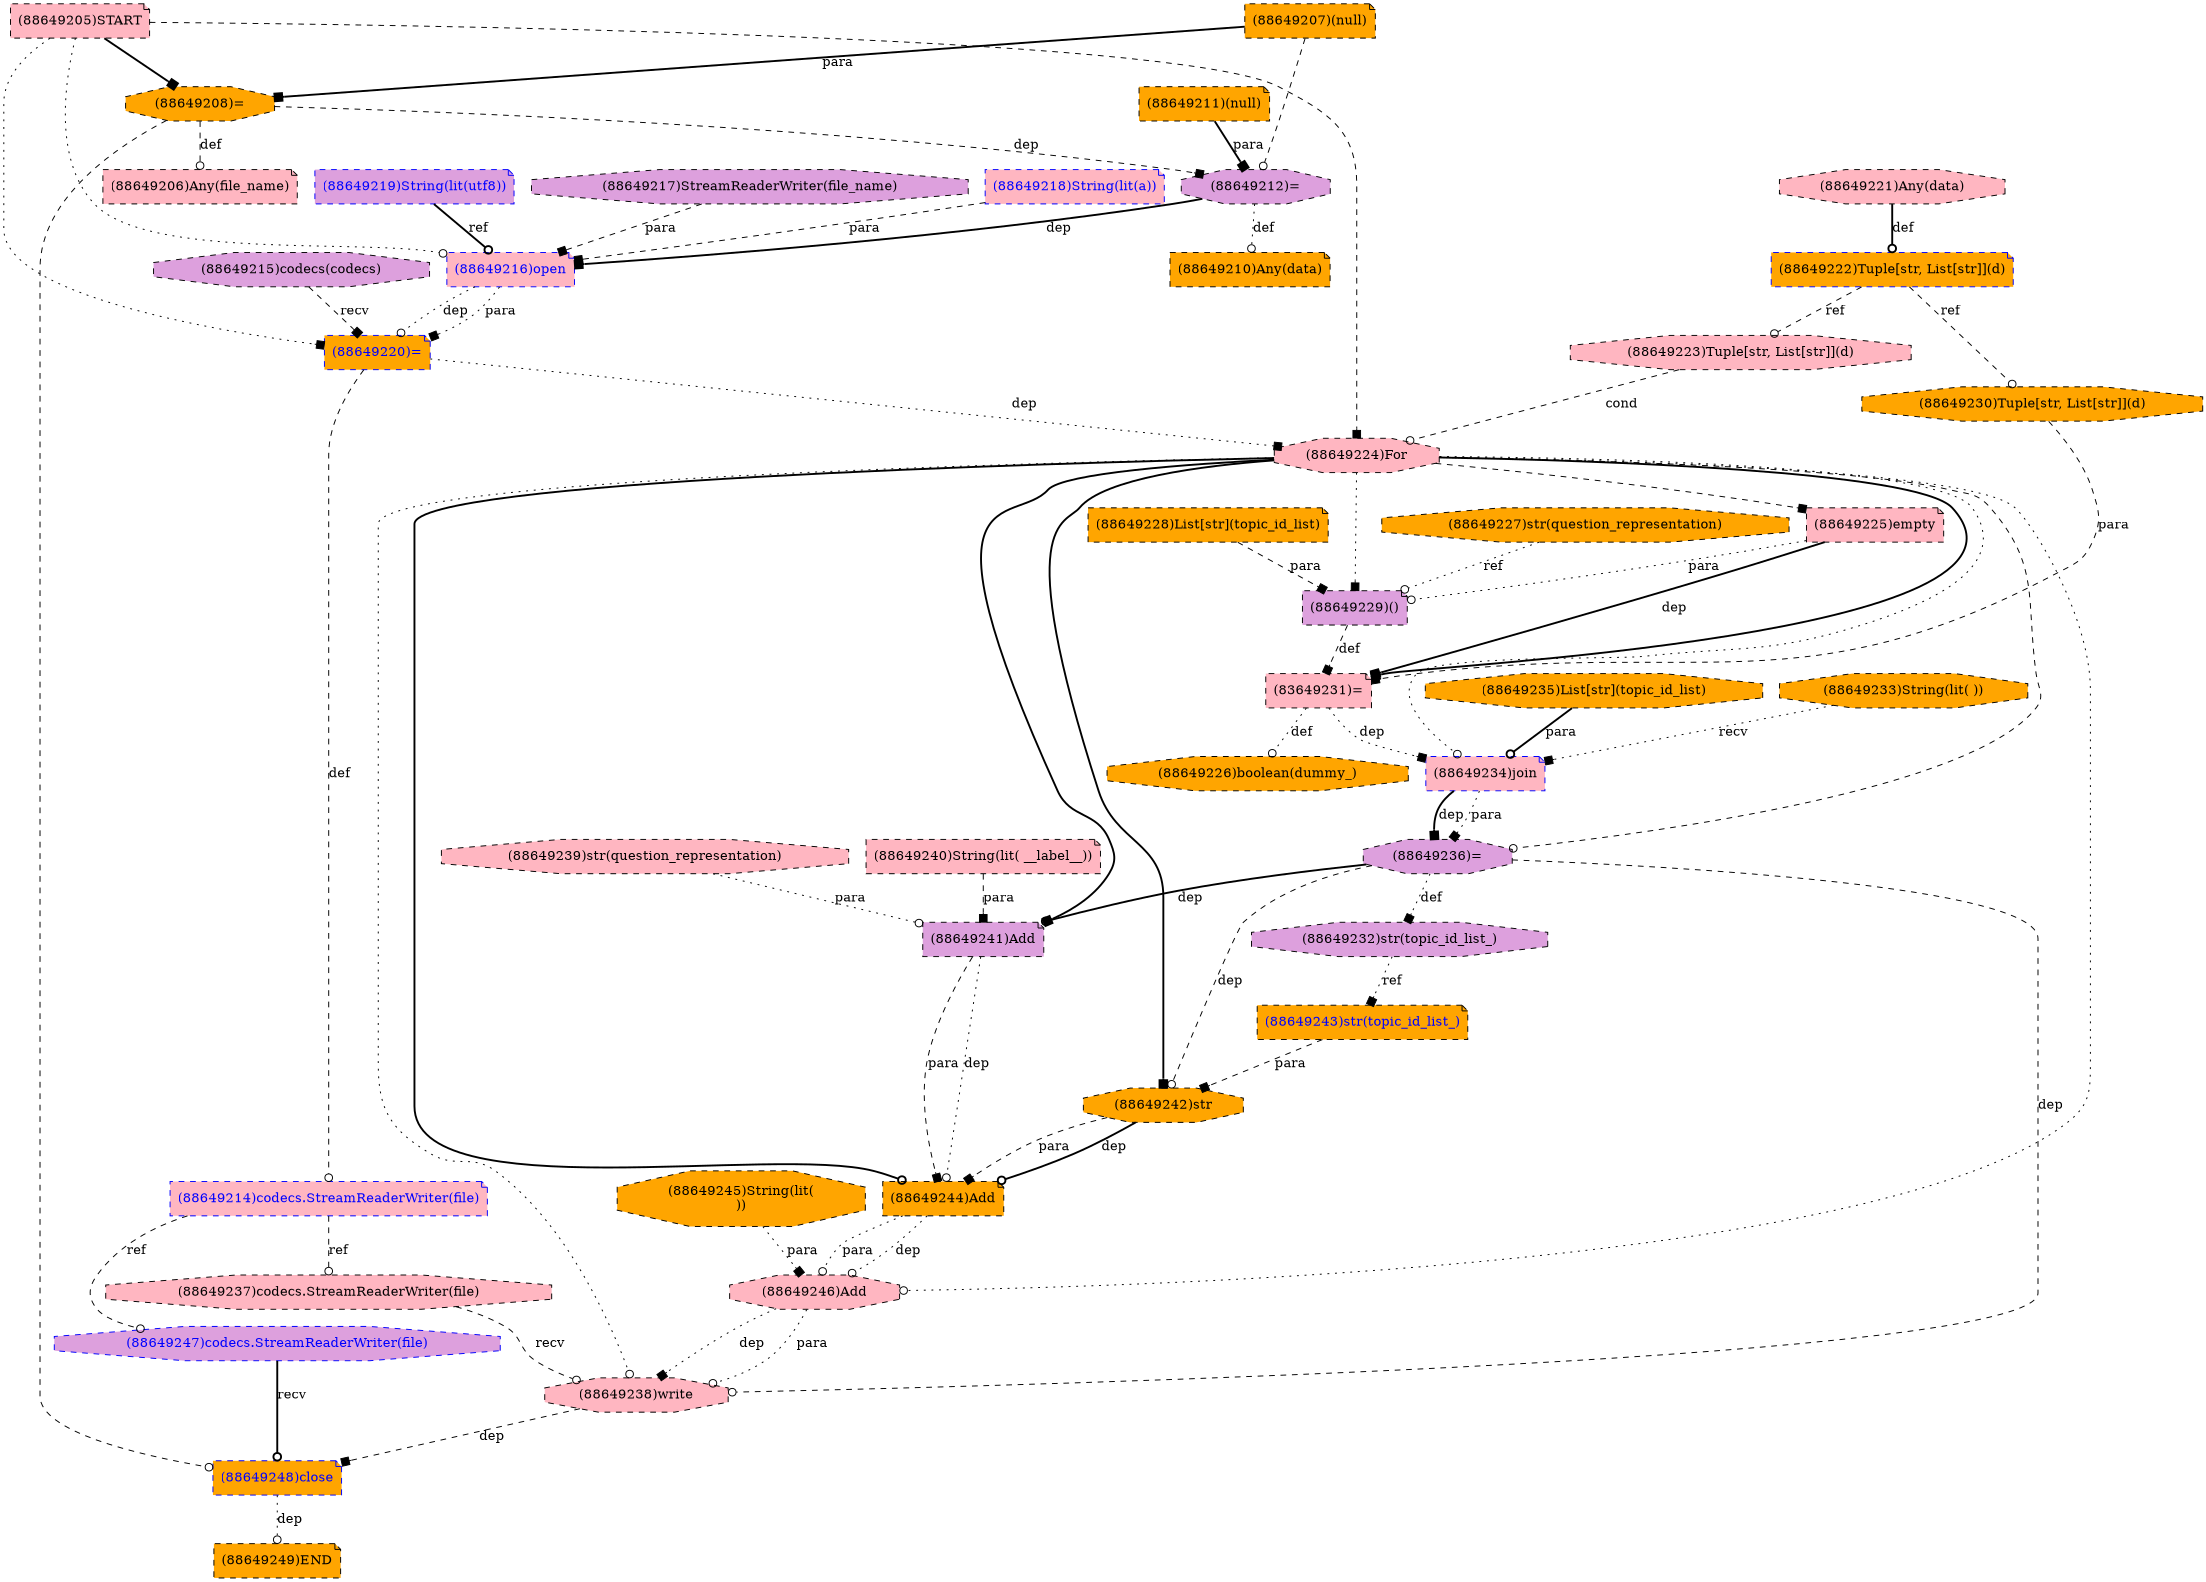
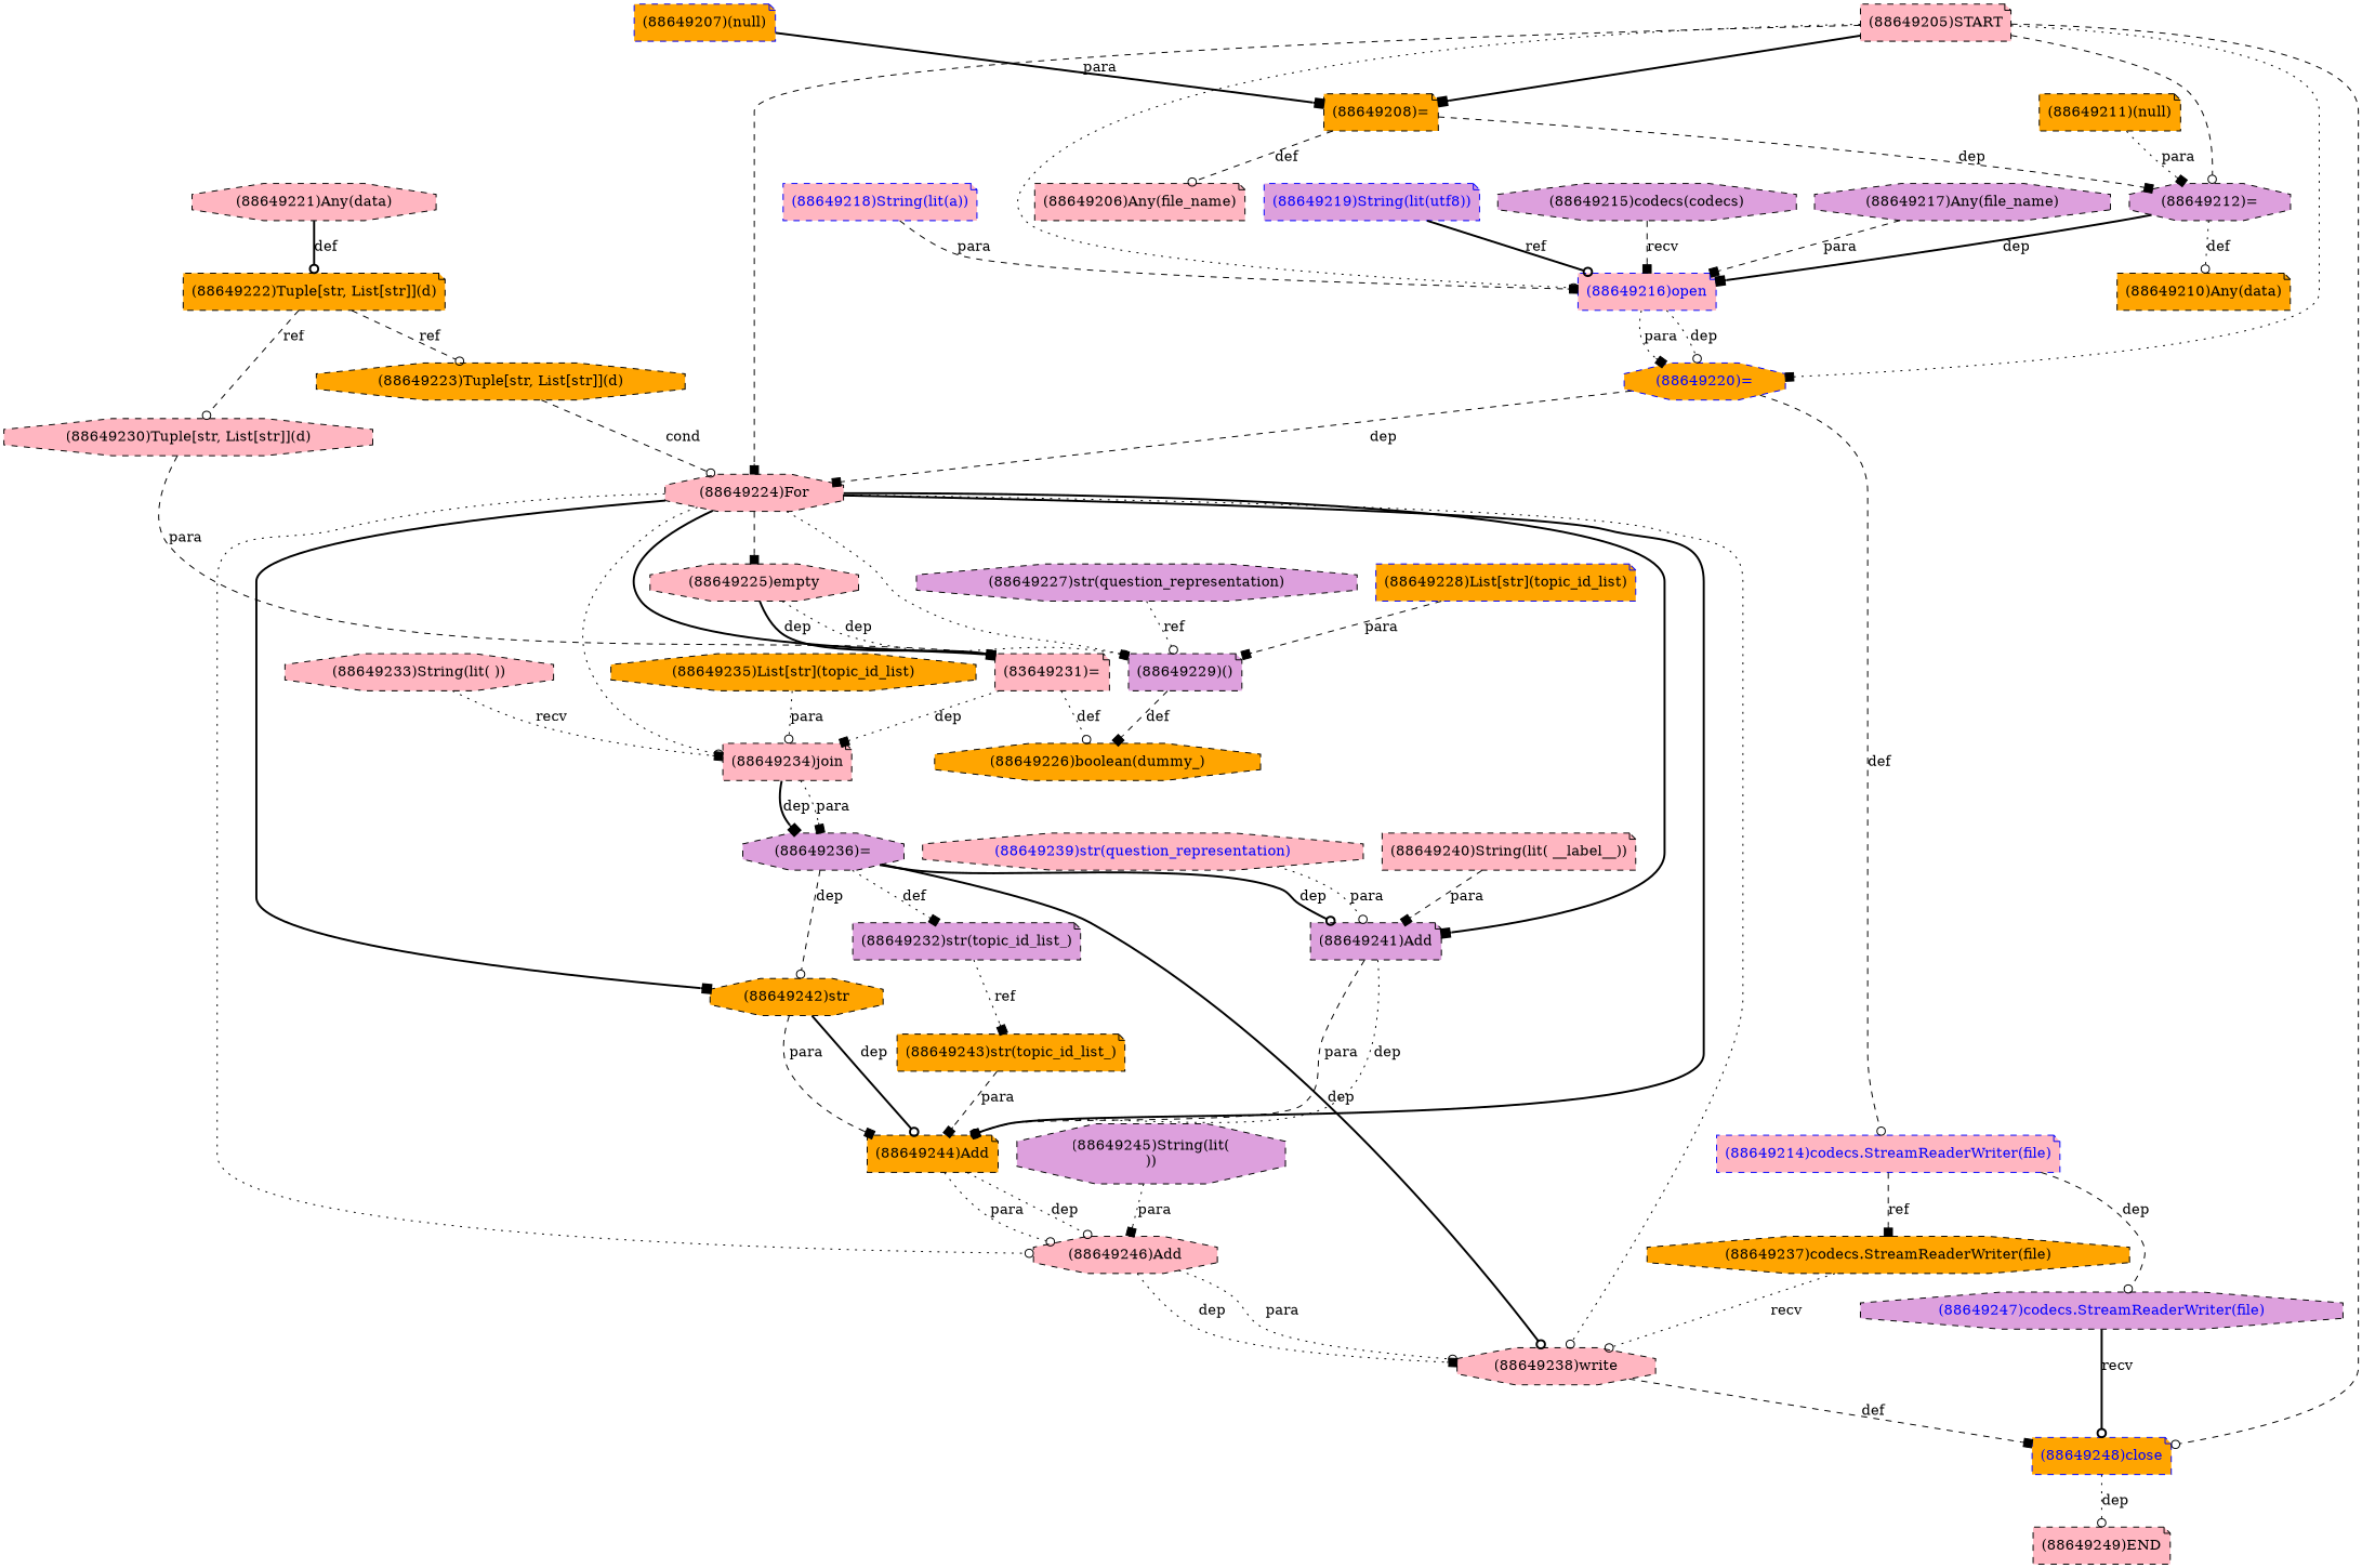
  digraph {
    node [fillcolor=lightpink shape=note style="dashed,filled"]
    edge [arrowhead=odot style=dashed]
    n1 [fillcolor=orange label="(88649242)str" shape=octagon]
    n2 [fillcolor=orange label="(88649244)Add"]
    n3 [label="(88649246)Add" shape=octagon]
-   n4 [label="(88649239)str(question_representation)" shape=octagon]
+   n4 [label="(88649239)str(question_representation)" shape=octagon fontcolor=blue]
    n5 [fillcolor=plum label="(88649241)Add"]
    n6 [color=blue fontcolor=blue label="(88649214)codecs.StreamReaderWriter(file)"]
-   n7 [label="(88649237)codecs.StreamReaderWriter(file)" shape=octagon]
-   n8 [color=blue fillcolor=plum fontcolor=blue label="(88649247)codecs.StreamReaderWriter(file)" shape=octagon]
+   n7 [fillcolor=orange label="(88649237)codecs.StreamReaderWriter(file)" shape=octagon]
+   n8 [color=black fillcolor=plum fontcolor=blue label="(88649247)codecs.StreamReaderWriter(file)" shape=octagon]
    n9 [label="(88649238)write" shape=octagon]
    n10 [color=blue fillcolor=orange fontcolor=blue label="(88649248)close"]
-   n11 [fillcolor=orange label="(88649233)String(lit( ))" shape=octagon]
-   n12 [label="(88649234)join" color=blue]
+   n11 [label="(88649233)String(lit( ))" shape=octagon]
+   n12 [label="(88649234)join"]
    n13 [fillcolor=plum label="(88649236)=" shape=octagon]
    n14 [label="(83649231)="]
    n15 [fillcolor=orange label="(88649226)boolean(dummy_)" shape=octagon]
    n16 [color=blue fontcolor=blue label="(88649218)String(lit(a))"]
    n17 [color=blue fontcolor=blue label="(88649216)open"]
-   n18 [color=blue fillcolor=orange fontcolor=blue label="(88649220)="]
-   n19 [fillcolor=plum label="(88649232)str(topic_id_list_)" shape=octagon]
-   n20 [fillcolor=orange label="(88649243)str(topic_id_list_)" fontcolor=blue]
+   n18 [color=blue fillcolor=orange fontcolor=blue label="(88649220)=" shape=octagon]
+   n19 [fillcolor=plum label="(88649232)str(topic_id_list_)"]
+   n20 [fillcolor=orange label="(88649243)str(topic_id_list_)"]
    n21 [fillcolor=plum label="(88649212)=" shape=octagon]
    n22 [fillcolor=orange label="(88649210)Any(data)"]
-   n23 [fillcolor=orange label="(88649208)=" shape=octagon]
+   n23 [fillcolor=orange label="(88649208)="]
    n24 [label="(88649206)Any(file_name)"]
    n25 [label="(88649224)For" shape=octagon]
-   n26 [label="(88649225)empty"]
+   n26 [label="(88649225)empty" shape=octagon]
    n27 [fillcolor=plum label="(88649229)()"]
-   n28 [fillcolor=orange label="(88649222)Tuple[str, List[str]](d)" color=blue]
-   n29 [label="(88649223)Tuple[str, List[str]](d)" shape=octagon]
-   n30 [fillcolor=orange label="(88649230)Tuple[str, List[str]](d)" shape=octagon]
+   n28 [fillcolor=orange label="(88649222)Tuple[str, List[str]](d)"]
+   n29 [fillcolor=orange label="(88649223)Tuple[str, List[str]](d)" shape=octagon]
+   n30 [label="(88649230)Tuple[str, List[str]](d)" shape=octagon]
    n31 [color=blue fillcolor=plum fontcolor=blue label="(88649219)String(lit(utf8))"]
-   n32 [fillcolor=orange label="(88649249)END"]
+   n32 [label="(88649249)END"]
    n33 [fillcolor=orange label="(88649235)List[str](topic_id_list)" shape=octagon]
    n34 [label="(88649205)START"]
-   n35 [fillcolor=orange label="(88649245)String(lit(\n))" shape=octagon]
-   n36 [fillcolor=orange label="(88649207)(null)"]
+   n35 [fillcolor=plum label="(88649245)String(lit(\n))" shape=octagon]
+   n36 [fillcolor=orange label="(88649207)(null)" color=blue]
    n37 [fillcolor=plum label="(88649215)codecs(codecs)" shape=octagon]
-   n38 [fillcolor=orange label="(88649228)List[str](topic_id_list)"]
-   n39 [fillcolor=plum label="(88649217)StreamReaderWriter(file_name)" shape=octagon]
+   n38 [fillcolor=orange label="(88649228)List[str](topic_id_list)" color=blue]
+   n39 [fillcolor=plum label="(88649217)Any(file_name)" shape=octagon]
    n40 [fillcolor=orange label="(88649211)(null)"]
    n41 [label="(88649221)Any(data)" shape=octagon]
    n42 [label="(88649240)String(lit( __label__))"]
-   n43 [fillcolor=orange label="(88649227)str(question_representation)" shape=octagon]
+   n43 [fillcolor=plum label="(88649227)str(question_representation)" shape=octagon]
    n1 -> n2 [label=dep style=bold]
    n1 -> n2 [arrowhead=box label=para]
    n2 -> n3 [label=dep style=dotted]
    n2 -> n3 [label=para style=dotted]
    n3 -> n9 [arrowhead=box label=dep style=dotted]
    n3 -> n9 [label=para style=dotted]
    n4 -> n5 [label=para style=dotted]
    n5 -> n2 [label=dep style=dotted]
    n5 -> n2 [arrowhead=box label=para]
-   n6 -> n7 [label=ref]
-   n6 -> n8 [label=ref]
-   n7 -> n9 [label=recv]
+   n6 -> n7 [arrowhead=box label=ref]
+   n6 -> n8 [label=dep]
+   n7 -> n9 [label=recv style=dotted]
    n8 -> n10 [label=recv style=bold]
-   n9 -> n10 [arrowhead=box label=dep]
+   n9 -> n10 [arrowhead=box label=def]
    n10 -> n32 [label=dep style=dotted]
    n11 -> n12 [arrowhead=box label=recv style=dotted]
    n12 -> n13 [arrowhead=box label=dep style=bold]
    n12 -> n13 [arrowhead=box label=para style=dotted]
    n13 -> n1 [label=dep]
    n13 -> n5 [label=dep style=bold]
-   n13 -> n9 [label=dep]
+   n13 -> n9 [label=dep style=bold]
    n13 -> n19 [arrowhead=box label=def style=dotted]
    n14 -> n12 [arrowhead=box label=dep style=dotted]
    n14 -> n15 [label=def style=dotted]
    n16 -> n17 [arrowhead=box label=para]
    n17 -> n18 [label=dep style=dotted]
    n17 -> n18 [arrowhead=box label=para style=dotted]
    n18 -> n6 [label=def]
-   n18 -> n25 [arrowhead=box label=dep style=dotted]
+   n18 -> n25 [arrowhead=box label=dep]
    n19 -> n20 [arrowhead=box label=ref style=dotted]
-   n20 -> n1 [arrowhead=box label=para]
+   n20 -> n2 [arrowhead=box label=para]
    n21 -> n17 [arrowhead=box label=dep style=bold]
    n21 -> n22 [label=def style=dotted]
    n23 -> n21 [arrowhead=box label=dep]
    n23 -> n24 [label=def]
    n25 -> n1 [arrowhead=box style=bold]
    n25 -> n2 [style=bold]
    n25 -> n3 [style=dotted]
    n25 -> n5 [arrowhead=box style=bold]
    n25 -> n9 [style=dotted]
    n25 -> n12 [style=dotted]
-   n25 -> n13
    n25 -> n14 [arrowhead=box style=bold]
    n25 -> n26 [arrowhead=box]
    n25 -> n27 [arrowhead=box style=dotted]
-   n26 -> n14 [arrowhead=box label=dep style=bold]
-   n26 -> n27 [label=para style=dotted]
-   n27 -> n14 [arrowhead=box label=def]
+   n26 -> n14 [label=dep style=bold]
+   n26 -> n27 [label=dep style=dotted]
+   n27 -> n15 [arrowhead=box label=def]
    n28 -> n29 [label=ref]
    n28 -> n30 [label=ref]
    n29 -> n25 [label=cond]
    n30 -> n14 [arrowhead=box label=para]
    n31 -> n17 [label=ref style=bold]
-   n33 -> n12 [label=para style=bold]
-   n23 -> n10
+   n33 -> n12 [label=para style=dotted]
+   n34 -> n10
    n34 -> n17 [style=dotted]
    n34 -> n18 [arrowhead=box style=dotted]
-   n36 -> n21
+   n34 -> n21
    n34 -> n23 [arrowhead=box style=bold]
    n34 -> n25 [arrowhead=box]
    n35 -> n3 [arrowhead=box label=para style=dotted]
    n36 -> n23 [arrowhead=box label=para style=bold]
-   n37 -> n18 [arrowhead=box label=recv]
+   n37 -> n17 [arrowhead=box label=recv]
    n38 -> n27 [arrowhead=box label=para]
    n39 -> n17 [arrowhead=box label=para]
-   n40 -> n21 [arrowhead=box label=para style=bold]
+   n40 -> n21 [arrowhead=box label=para style=dotted]
    n41 -> n28 [label=def style=bold]
    n42 -> n5 [arrowhead=box label=para]
    n43 -> n27 [label=ref style=dotted]
  }
